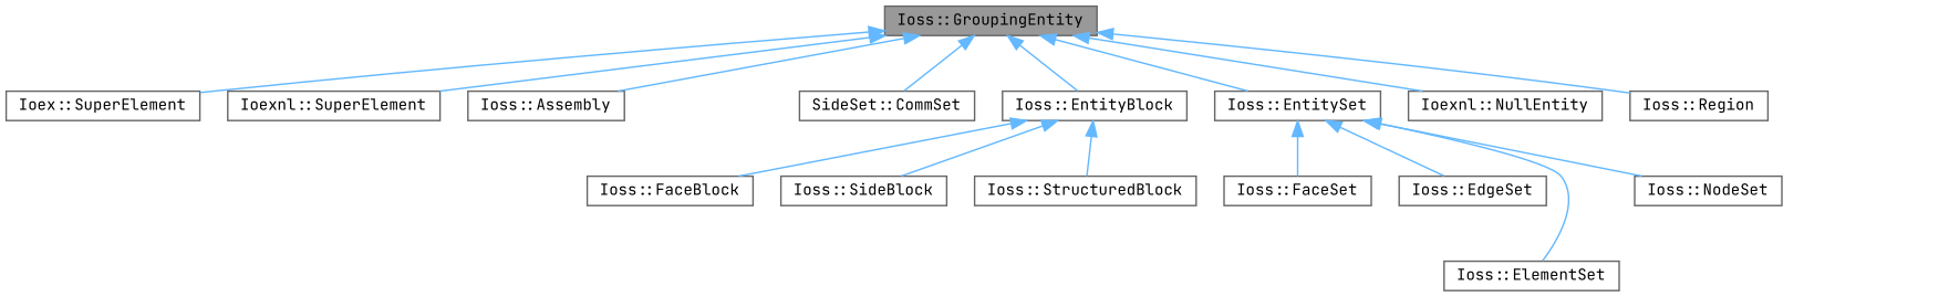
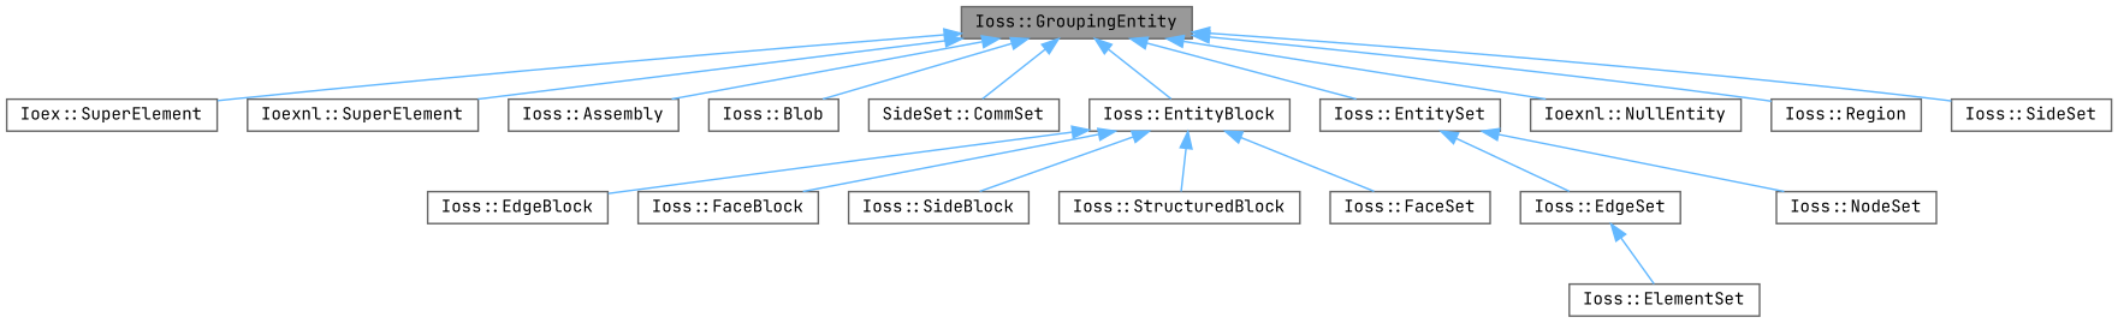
  digraph {
    fontname="JetBrains Mono"
    rankdir=TB
    node [color=gray40 fillcolor=white fontname="JetBrains Mono" fontsize=10 shape=box style=filled]
    edge [color=steelblue1 dir=back fontname="JetBrains Mono" fontsize=10 labelfontname=Helvetica labelfontsize=10 style=solid]
    n1 [fillcolor=grey60 fontcolor=black height=0.2 label="Ioss::GroupingEntity" width=0.4]
    n2 [height=0.2 label="Ioex::SuperElement" width=0.4]
    n3 [height=0.2 label="Ioexnl::SuperElement" width=0.4]
    n4 [height=0.2 label="Ioss::Assembly" width=0.4]
+   n5 [height=0.2 label="Ioss::Blob" width=0.4]
    n6 [height=0.2 label="SideSet::CommSet" width=0.4]
    n7 [height=0.2 label="Ioss::EntityBlock" width=0.4]
    n8 [height=0.2 label="Ioss::EntitySet" width=0.4]
    n9 [height=0.2 label="Ioexnl::NullEntity" width=0.4]
    n10 [height=0.2 label="Ioss::Region" width=0.4]
+   n11 [height=0.2 label="Ioss::SideSet" width=0.4]
+   n12 [height=0.2 label="Ioss::EdgeBlock" width=0.4]
    n13 [height=0.2 label="Ioss::FaceBlock" width=0.4]
    n14 [height=0.2 label="Ioss::SideBlock" width=0.4]
    n15 [height=0.2 label="Ioss::StructuredBlock" width=0.4]
    n16 [height=0.2 label="Ioss::EdgeSet" width=0.4]
    n17 [height=0.2 label="Ioss::ElementSet" width=0.4]
    n18 [height=0.2 label="Ioss::FaceSet" width=0.4]
    n19 [height=0.2 label="Ioss::NodeSet" width=0.4]
    n1 -> n2
    n1 -> n3
    n1 -> n4
+   n1 -> n5
    n1 -> n6
    n1 -> n7
    n1 -> n8
    n1 -> n9
    n1 -> n10
+   n1 -> n11
+   n7 -> n12
    n7 -> n13
    n7 -> n14
    n7 -> n15
    n8 -> n16
-   n8 -> n17
-   n8 -> n18
+   n16 -> n17
+   n7 -> n18
    n8 -> n19
  }
